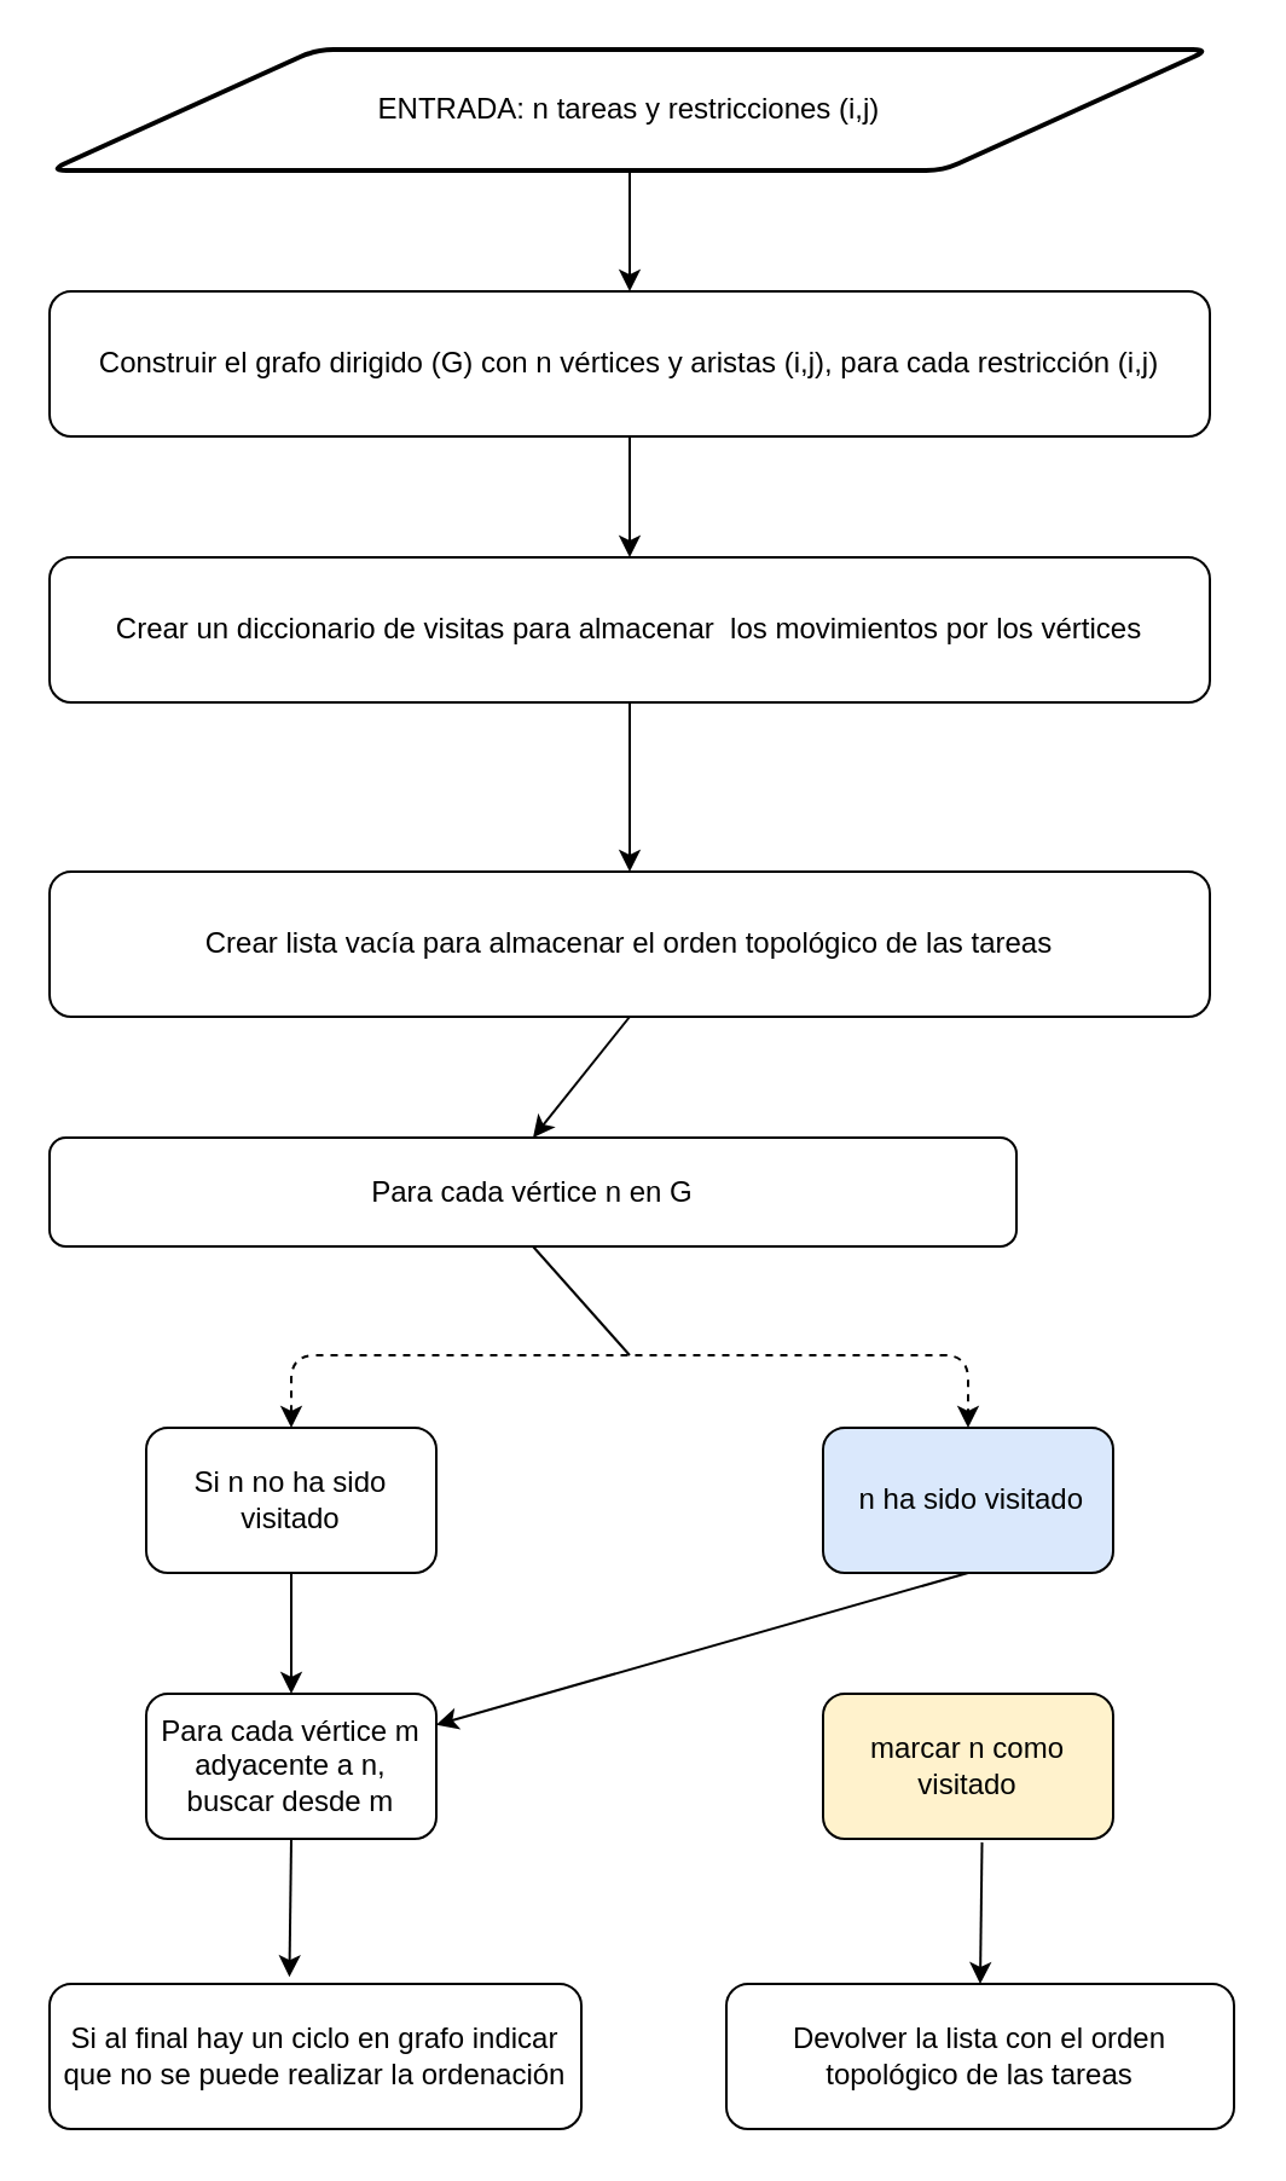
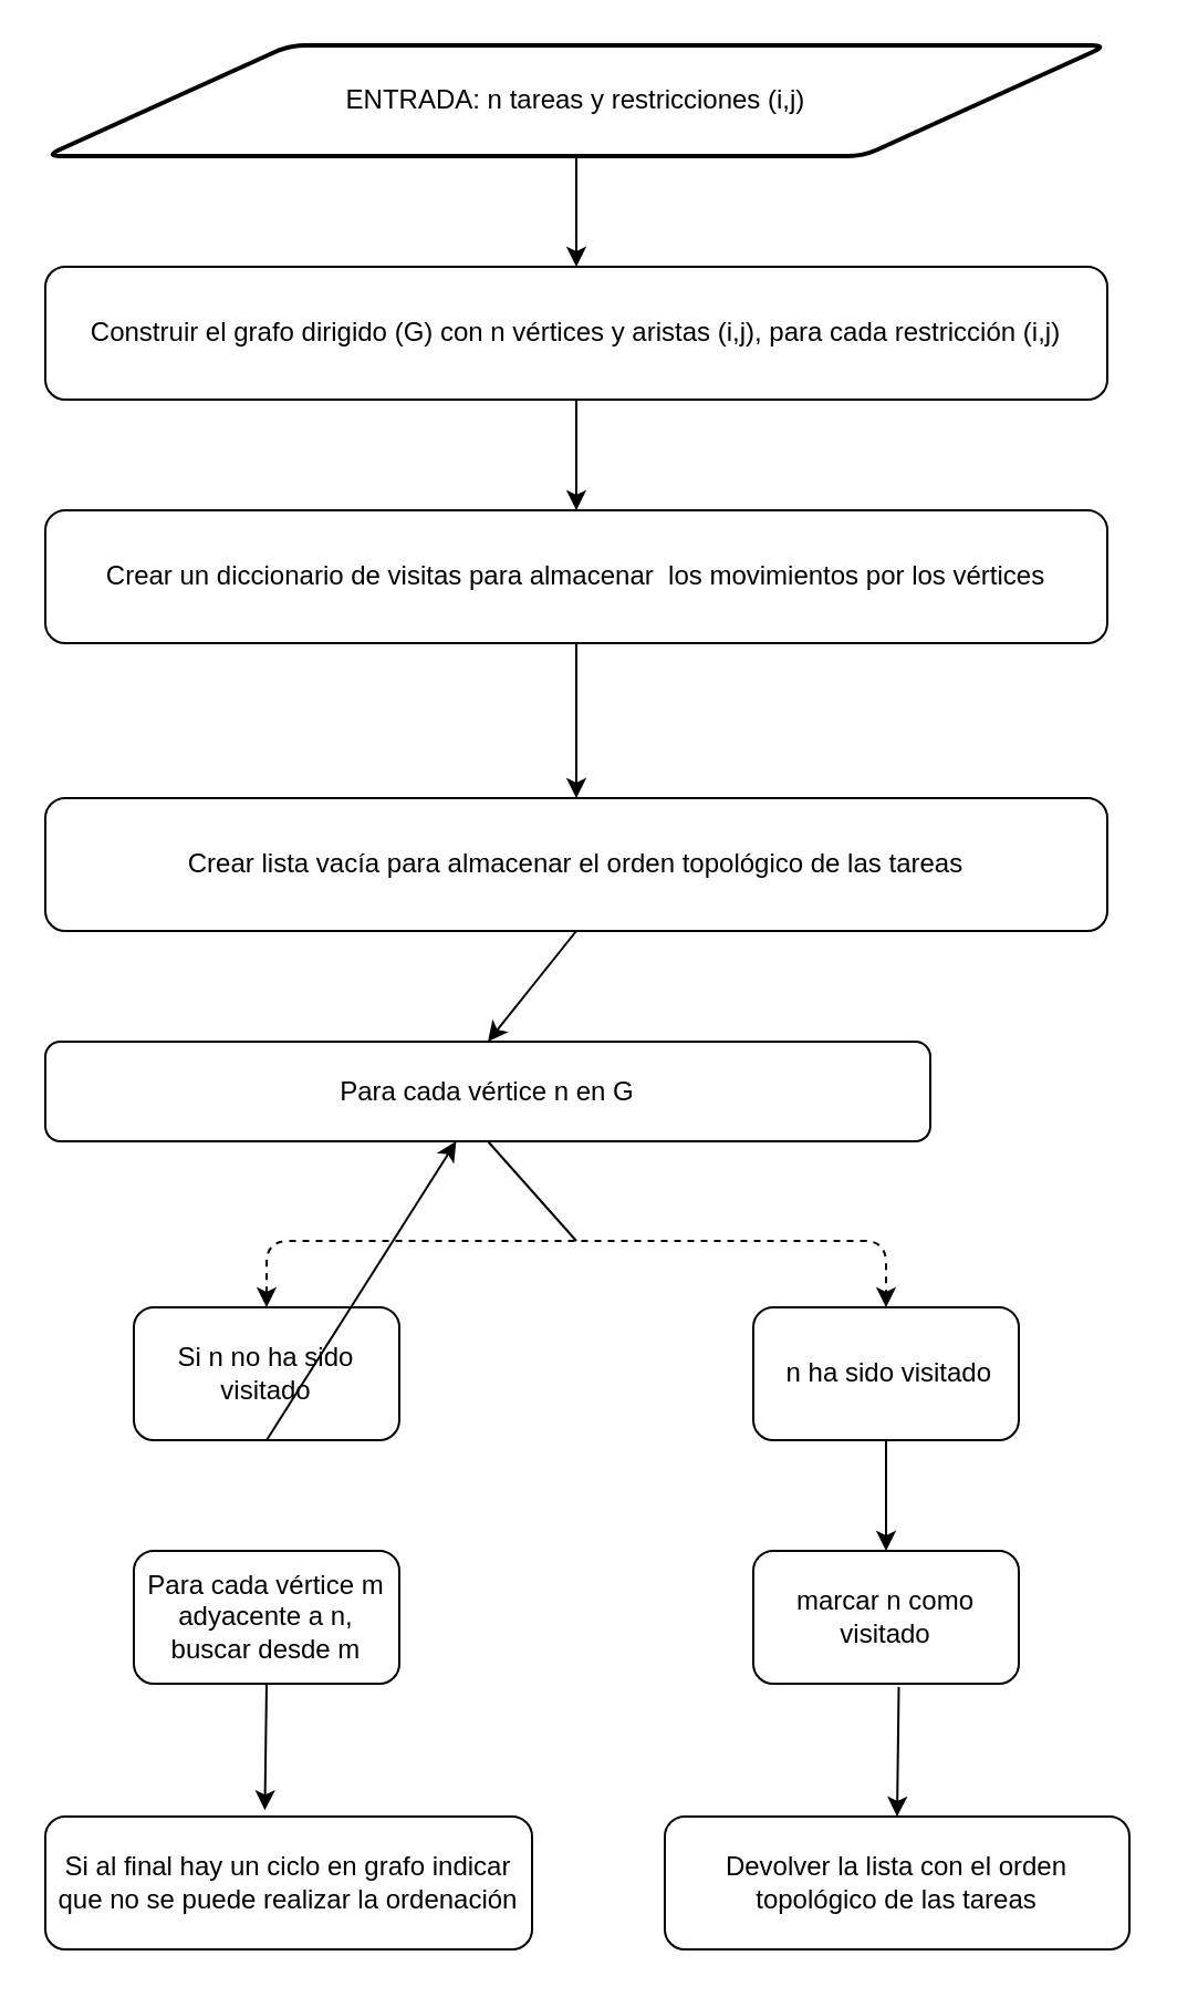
  <mxCell id="0" />
  <mxCell id="1" parent="0" />
  <mxCell id="2" value="Para cada vértice n en G" style="rounded=1;whiteSpace=wrap;html=1;" vertex="1" parent="1"><mxGeometry x="20" y="470" width="400" height="45" as="geometry" /></mxCell>
  <mxCell id="3" value="Construir el grafo dirigido (G) con n vértices y aristas (i,j), para cada restricción (i,j)" style="rounded=1;whiteSpace=wrap;html=1;" vertex="1" parent="1"><mxGeometry x="20" y="120" width="480" height="60" as="geometry" /></mxCell>
  <mxCell id="4" value="Crear un diccionario de visitas para almacenar&amp;nbsp; los movimientos por los vértices" style="rounded=1;whiteSpace=wrap;html=1;" vertex="1" parent="1"><mxGeometry x="20" y="230" width="480" height="60" as="geometry" /></mxCell>
  <mxCell id="5" value="Crear lista vacía para almacenar el orden topológico de las tareas" style="rounded=1;whiteSpace=wrap;html=1;" vertex="1" parent="1"><mxGeometry x="20" y="360" width="480" height="60" as="geometry" /></mxCell>
  <mxCell id="6" value="ENTRADA: n tareas y restricciones (i,j)" style="shape=parallelogram;html=1;strokeWidth=2;perimeter=parallelogramPerimeter;whiteSpace=wrap;rounded=1;arcSize=14;size=0.23;" vertex="1" parent="1"><mxGeometry x="20" y="20" width="480" height="50" as="geometry" /></mxCell>
- <mxCell id="7" value="&amp;nbsp;n ha sido visitado" style="rounded=1;whiteSpace=wrap;html=1;fillColor=#dae8fc;" vertex="1" parent="1"><mxGeometry x="340" y="590" width="120" height="60" as="geometry" /></mxCell>
+ <mxCell id="7" value="&amp;nbsp;n ha sido visitado" style="rounded=1;whiteSpace=wrap;html=1;" vertex="1" parent="1"><mxGeometry x="340" y="590" width="120" height="60" as="geometry" /></mxCell>
  <mxCell id="8" value="Si n no ha sido visitado" style="rounded=1;whiteSpace=wrap;html=1;" vertex="1" parent="1"><mxGeometry x="60" y="590" width="120" height="60" as="geometry" /></mxCell>
  <mxCell id="9" value="Para cada vértice m adyacente a n, buscar desde m" style="rounded=1;whiteSpace=wrap;html=1;" vertex="1" parent="1"><mxGeometry x="60" y="700" width="120" height="60" as="geometry" /></mxCell>
  <mxCell id="10" value="Si al final hay un ciclo en grafo indicar que no se puede realizar la ordenación" style="rounded=1;whiteSpace=wrap;html=1;" vertex="1" parent="1"><mxGeometry x="20" y="820" width="220" height="60" as="geometry" /></mxCell>
  <mxCell id="11" value="Devolver la lista con el orden topológico de las tareas" style="rounded=1;whiteSpace=wrap;html=1;" vertex="1" parent="1"><mxGeometry x="300" y="820" width="210" height="60" as="geometry" /></mxCell>
  <mxCell id="12" value="" style="endArrow=classic;html=1;exitX=0.5;exitY=1;exitDx=0;exitDy=0;entryX=0.5;entryY=0;entryDx=0;entryDy=0;" edge="1" parent="1" source="6" target="3"><mxGeometry width="50" height="50" relative="1" as="geometry"><mxPoint x="320" y="290" as="sourcePoint" /><mxPoint x="370" y="240" as="targetPoint" /></mxGeometry></mxCell>
  <mxCell id="13" value="" style="endArrow=classic;html=1;exitX=0.5;exitY=1;exitDx=0;exitDy=0;entryX=0.5;entryY=0;entryDx=0;entryDy=0;" edge="1" parent="1" source="3" target="4"><mxGeometry width="50" height="50" relative="1" as="geometry"><mxPoint x="320" y="290" as="sourcePoint" /><mxPoint x="370" y="240" as="targetPoint" /></mxGeometry></mxCell>
  <mxCell id="14" value="" style="endArrow=classic;html=1;exitX=0.5;exitY=1;exitDx=0;exitDy=0;entryX=0.5;entryY=0;entryDx=0;entryDy=0;" edge="1" parent="1" source="4" target="5"><mxGeometry width="50" height="50" relative="1" as="geometry"><mxPoint x="320" y="290" as="sourcePoint" /><mxPoint x="370" y="240" as="targetPoint" /></mxGeometry></mxCell>
  <mxCell id="15" value="" style="endArrow=classic;html=1;exitX=0.5;exitY=1;exitDx=0;exitDy=0;entryX=0.5;entryY=0;entryDx=0;entryDy=0;" edge="1" parent="1" source="5" target="2"><mxGeometry width="50" height="50" relative="1" as="geometry"><mxPoint x="320" y="470" as="sourcePoint" /><mxPoint x="370" y="420" as="targetPoint" /></mxGeometry></mxCell>
- <mxCell id="16" value="marcar n como visitado" style="rounded=1;whiteSpace=wrap;html=1;fillColor=#fff2cc;" vertex="1" parent="1"><mxGeometry x="340" y="700" width="120" height="60" as="geometry" /></mxCell>
+ <mxCell id="16" value="marcar n como visitado" style="rounded=1;whiteSpace=wrap;html=1;" vertex="1" parent="1"><mxGeometry x="340" y="700" width="120" height="60" as="geometry" /></mxCell>
  <mxCell id="17" value="" style="endArrow=none;html=1;exitX=0.5;exitY=1;exitDx=0;exitDy=0;" edge="1" parent="1" source="2"><mxGeometry width="50" height="50" relative="1" as="geometry"><mxPoint x="320" y="650" as="sourcePoint" /><mxPoint x="260" y="560" as="targetPoint" /></mxGeometry></mxCell>
  <mxCell id="18" value="" style="endArrow=classic;startArrow=classic;html=1;entryX=0.5;entryY=0;entryDx=0;entryDy=0;exitX=0.5;exitY=0;exitDx=0;exitDy=0;dashed=1;" edge="1" parent="1" source="8" target="7"><mxGeometry width="50" height="50" relative="1" as="geometry"><mxPoint x="320" y="650" as="sourcePoint" /><mxPoint x="370" y="600" as="targetPoint" /><Array as="points"><mxPoint x="120" y="560" /><mxPoint x="260" y="560" /><mxPoint x="400" y="560" /></Array></mxGeometry></mxCell>
- <mxCell id="19" value="" style="endArrow=classic;html=1;exitX=0.5;exitY=1;exitDx=0;exitDy=0;entryX=0.5;entryY=0;entryDx=0;entryDy=0;" edge="1" parent="1" source="8" target="9"><mxGeometry width="50" height="50" relative="1" as="geometry"><mxPoint x="320" y="750" as="sourcePoint" /><mxPoint x="370" y="700" as="targetPoint" /></mxGeometry></mxCell>
- <mxCell id="20" value="" style="endArrow=classic;html=1;exitX=0.5;exitY=1;exitDx=0;exitDy=0;" edge="1" parent="1" source="7" target="9"><mxGeometry width="50" height="50" relative="1" as="geometry"><mxPoint x="320" y="750" as="sourcePoint" /><mxPoint x="370" y="700" as="targetPoint" /></mxGeometry></mxCell>
+ <mxCell id="19" value="" style="endArrow=classic;html=1;exitX=0.5;exitY=1;exitDx=0;exitDy=0;" edge="1" parent="1" source="8" target="2"><mxGeometry width="50" height="50" relative="1" as="geometry"><mxPoint x="320" y="750" as="sourcePoint" /><mxPoint x="370" y="700" as="targetPoint" /></mxGeometry></mxCell>
+ <mxCell id="20" value="" style="endArrow=classic;html=1;exitX=0.5;exitY=1;exitDx=0;exitDy=0;entryX=0.5;entryY=0;entryDx=0;entryDy=0;" edge="1" parent="1" source="7" target="16"><mxGeometry width="50" height="50" relative="1" as="geometry"><mxPoint x="320" y="750" as="sourcePoint" /><mxPoint x="370" y="700" as="targetPoint" /></mxGeometry></mxCell>
  <mxCell id="21" value="" style="endArrow=classic;html=1;exitX=0.5;exitY=1;exitDx=0;exitDy=0;entryX=0.451;entryY=-0.048;entryDx=0;entryDy=0;entryPerimeter=0;" edge="1" parent="1" source="9" target="10"><mxGeometry width="50" height="50" relative="1" as="geometry"><mxPoint x="320" y="750" as="sourcePoint" /><mxPoint x="370" y="700" as="targetPoint" /></mxGeometry></mxCell>
  <mxCell id="22" value="" style="endArrow=classic;html=1;entryX=0.5;entryY=0;entryDx=0;entryDy=0;exitX=0.548;exitY=1.024;exitDx=0;exitDy=0;exitPerimeter=0;" edge="1" parent="1" source="16" target="11"><mxGeometry width="50" height="50" relative="1" as="geometry"><mxPoint x="320" y="750" as="sourcePoint" /><mxPoint x="370" y="700" as="targetPoint" /></mxGeometry></mxCell>
